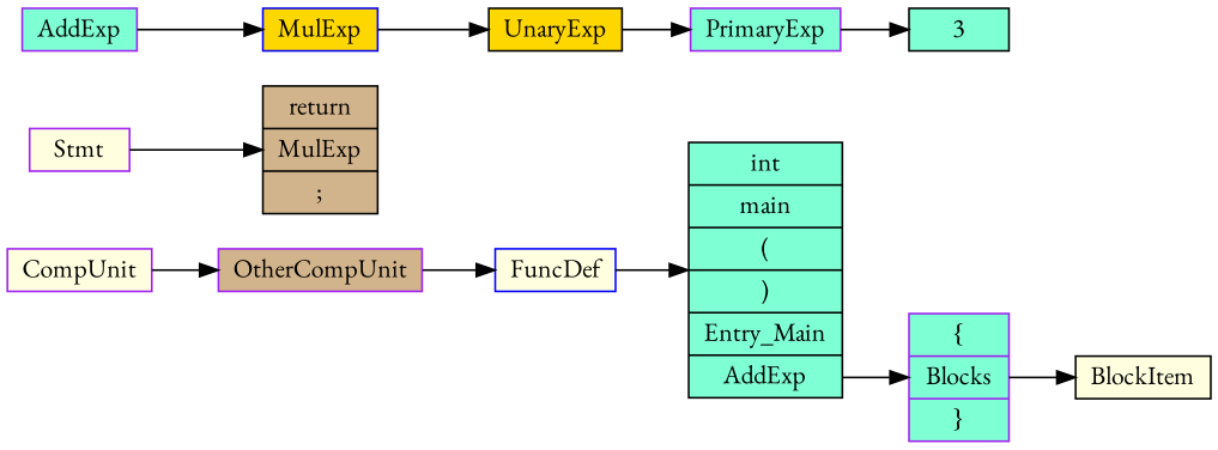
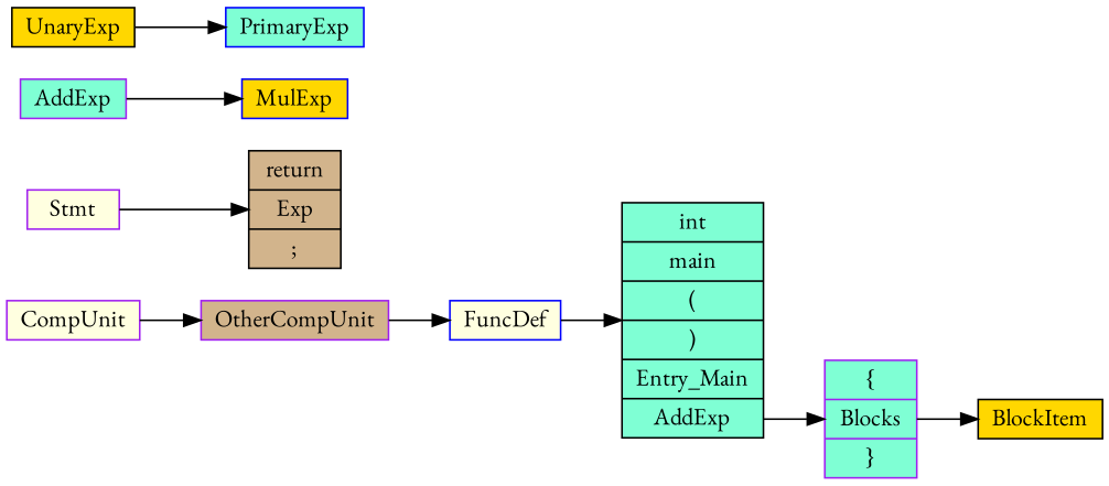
  digraph {
    fontname="EB Garamond"
    rankdir=LR
    node [color=purple fillcolor=aquamarine fontname="EB Garamond" shape=record style=filled]
    edge [fontname="EB Garamond" tailport=f0]
    n1 [fillcolor=lightyellow height=.1 label="<f0> CompUnit"]
    n2 [fillcolor=tan height=.1 label="<f0> OtherCompUnit"]
    n3 [color=blue fillcolor=lightyellow height=.1 label="<f0> FuncDef"]
    n4 [color=black height=.1 label="<f0> int|<f1> main|<f2> \(|<f3> \)|<f4> Entry_Main|<f5> AddExp"]
    n5 [height=.1 label="<f0> \{|<f1> Blocks|<f2> \}"]
-   n6 [color=black fillcolor=lightyellow height=.1 label="<f0> BlockItem"]
+   n6 [color=black fillcolor=gold height=.1 label="<f0> BlockItem"]
    n7 [fillcolor=lightyellow height=.1 label="<f0> Stmt"]
-   n8 [color=black fillcolor=tan height=.1 label="<f0> return|<f1> MulExp|<f2> \;"]
+   n8 [color=black fillcolor=tan height=.1 label="<f0> return|<f1> Exp|<f2> \;"]
    n9 [height=.1 label="<f0> AddExp"]
    n10 [color=blue fillcolor=gold height=.1 label="<f0> MulExp"]
    n11 [color=black fillcolor=gold height=.1 label="<f0> UnaryExp"]
-   n12 [height=.1 label="<f0> PrimaryExp"]
-   n13 [color=black height=.1 label="<f0> 3"]
+   n12 [color=blue height=.1 label="<f0> PrimaryExp"]
    n1 -> n2
    n2 -> n3
    n3 -> n4
    n4 -> n5 [tailport=f5]
    n5 -> n6 [tailport=f1]
    n7 -> n8
    n9 -> n10
-   n10 -> n11
    n11 -> n12
-   n12 -> n13
  }
